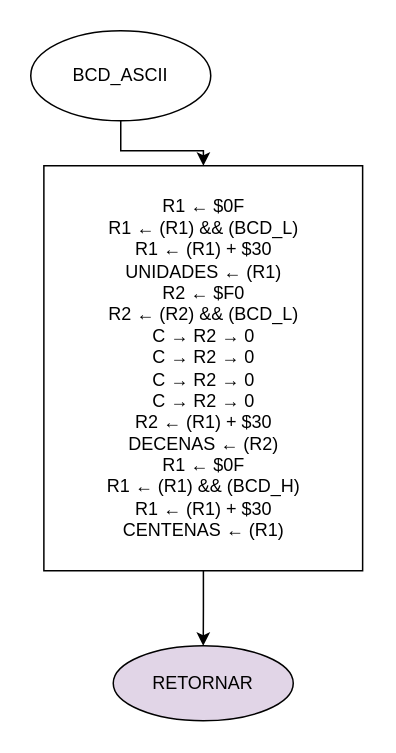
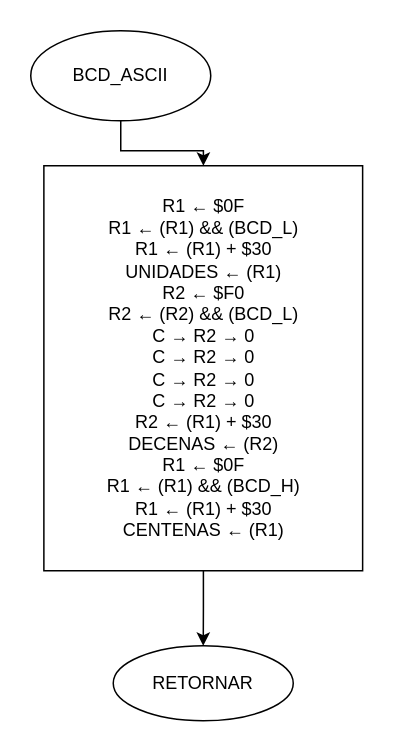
  <mxCell id="0" />
  <mxCell id="1" parent="0" />
  <mxCell id="2" value="" style="edgeStyle=orthogonalEdgeStyle;rounded=0;orthogonalLoop=1;jettySize=auto;html=1;" edge="1" parent="1" source="3" target="5"><mxGeometry relative="1" as="geometry" /></mxCell>
  <mxCell id="3" value="BCD_ASCII" style="ellipse;whiteSpace=wrap;html=1;" vertex="1" parent="1"><mxGeometry x="20" y="20" width="120" height="60" as="geometry" /></mxCell>
  <mxCell id="4" value="" style="edgeStyle=orthogonalEdgeStyle;rounded=0;orthogonalLoop=1;jettySize=auto;html=1;" edge="1" parent="1" source="5" target="6"><mxGeometry relative="1" as="geometry" /></mxCell>
  <mxCell id="5" value="&lt;div&gt;R1 ← $0F&lt;/div&gt;&lt;div&gt;R1 ← (R1) &amp;amp;&amp;amp; (BCD_L)&lt;/div&gt;&lt;div&gt;R1 ← (R1) + $30&lt;/div&gt;&lt;div&gt;UNIDADES ← (R1)&lt;br&gt;&lt;/div&gt;&lt;div&gt;&lt;div&gt;R2 ← $F0&lt;/div&gt;&lt;div&gt;R2 ← (R2) &amp;amp;&amp;amp; (BCD_L)&lt;/div&gt;&lt;div&gt;C → R2 → 0&lt;/div&gt;&lt;div&gt;C → R2 → 0&lt;/div&gt;&lt;div&gt;C → R2 → 0&lt;/div&gt;&lt;div&gt;C → R2 → 0&lt;/div&gt;&lt;div&gt;R2 ← (R1) + $30&lt;/div&gt;&lt;div&gt;DECENAS ← (R2)&lt;/div&gt;&lt;div&gt;R1 ← $0F&lt;/div&gt;&lt;div&gt;&lt;div&gt;R1 ← (R1) &amp;amp;&amp;amp; (BCD_H)&lt;/div&gt;&lt;div&gt;&lt;div&gt;R1 ← (R1) + $30&lt;/div&gt;&lt;div&gt;CENTENAS ← (R1)&lt;br&gt;&lt;/div&gt;&lt;/div&gt; &lt;/div&gt;&lt;/div&gt;" style="whiteSpace=wrap;html=1;" vertex="1" parent="1"><mxGeometry x="28.75" y="110" width="212.5" height="270" as="geometry" /></mxCell>
- <mxCell id="6" value="RETORNAR" style="ellipse;whiteSpace=wrap;html=1;fillColor=#e1d5e7;" vertex="1" parent="1"><mxGeometry x="75" y="430" width="120" height="50" as="geometry" /></mxCell>
+ <mxCell id="6" value="RETORNAR" style="ellipse;whiteSpace=wrap;html=1;" vertex="1" parent="1"><mxGeometry x="75" y="430" width="120" height="50" as="geometry" /></mxCell>
